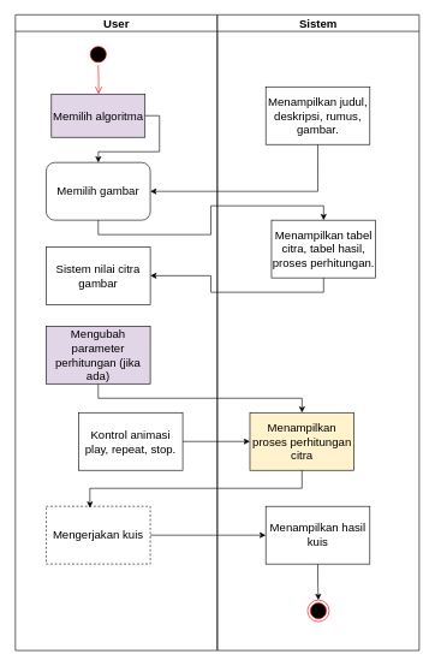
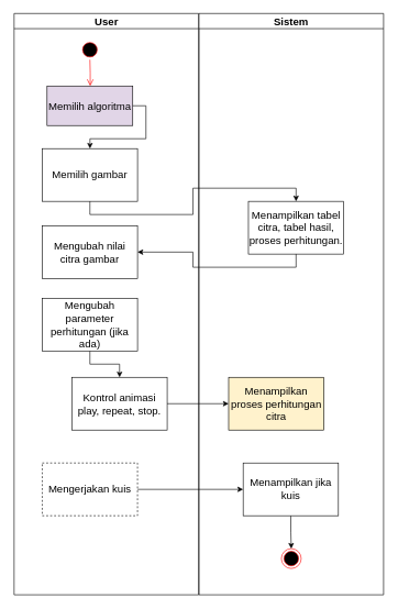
  <mxCell id="0" />
  <mxCell id="1" parent="0" />
  <mxCell id="2" value="User" style="swimlane;whiteSpace=wrap;fontSize=16;" parent="1" vertex="1"><mxGeometry x="20.5" y="20" width="280" height="882" as="geometry" /></mxCell>
  <mxCell id="3" value="" style="ellipse;shape=startState;fillColor=#000000;strokeColor=#ff0000;fontSize=16;" parent="2" vertex="1"><mxGeometry x="100" y="40" width="30" height="30" as="geometry" /></mxCell>
  <mxCell id="4" value="" style="edgeStyle=elbowEdgeStyle;elbow=horizontal;verticalAlign=bottom;endArrow=open;endSize=8;strokeColor=#FF0000;endFill=1;rounded=0;fontSize=16;" parent="2" source="3" target="5" edge="1"><mxGeometry x="100" y="40" as="geometry"><mxPoint x="115" y="110" as="targetPoint" /></mxGeometry></mxCell>
  <mxCell id="5" value="Memilih algoritma" style="fontSize=16;fillColor=#e1d5e7;" parent="2" vertex="1"><mxGeometry x="50" y="110" width="130" height="60" as="geometry" /></mxCell>
- <mxCell id="6" value="Memilih gambar" style="fontSize=16;verticalAlign=middle;whiteSpace=wrap;rounded=1;" parent="2" vertex="1"><mxGeometry x="42.75" y="205" width="144.5" height="80" as="geometry" /></mxCell>
- <mxCell id="7" value="Sistem nilai citra gambar" style="fontSize=16;verticalAlign=middle;whiteSpace=wrap;" parent="2" vertex="1"><mxGeometry x="42.75" y="322" width="144.5" height="80" as="geometry" /></mxCell>
- <mxCell id="8" style="edgeStyle=orthogonalEdgeStyle;rounded=0;orthogonalLoop=1;jettySize=auto;html=1;exitX=0.5;exitY=1;exitDx=0;exitDy=0;" parent="2" source="9" target="16" edge="1"><mxGeometry relative="1" as="geometry" /></mxCell>
- <mxCell id="9" value="Mengubah parameter perhitungan (jika ada)" style="fontSize=16;verticalAlign=middle;whiteSpace=wrap;fillColor=#e1d5e7;" parent="2" vertex="1"><mxGeometry x="42.75" y="432" width="144.5" height="80" as="geometry" /></mxCell>
+ <mxCell id="6" value="Memilih gambar" style="fontSize=16;verticalAlign=middle;whiteSpace=wrap;" parent="2" vertex="1"><mxGeometry x="42.75" y="205" width="144.5" height="80" as="geometry" /></mxCell>
+ <mxCell id="7" value="Mengubah nilai citra gambar" style="fontSize=16;verticalAlign=middle;whiteSpace=wrap;" parent="2" vertex="1"><mxGeometry x="42.75" y="322" width="144.5" height="80" as="geometry" /></mxCell>
+ <mxCell id="8" style="edgeStyle=orthogonalEdgeStyle;rounded=0;orthogonalLoop=1;jettySize=auto;html=1;exitX=0.5;exitY=1;exitDx=0;exitDy=0;entryX=0.5;entryY=0;entryDx=0;entryDy=0;" parent="2" source="9" target="10" edge="1"><mxGeometry relative="1" as="geometry" /></mxCell>
+ <mxCell id="9" value="Mengubah parameter perhitungan (jika ada)" style="fontSize=16;verticalAlign=middle;whiteSpace=wrap;" parent="2" vertex="1"><mxGeometry x="42.75" y="432" width="144.5" height="80" as="geometry" /></mxCell>
  <mxCell id="10" value="Kontrol animasi play, repeat, stop." style="fontSize=16;verticalAlign=middle;whiteSpace=wrap;" parent="2" vertex="1"><mxGeometry x="87.75" y="552" width="144.5" height="80" as="geometry" /></mxCell>
  <mxCell id="11" value="Mengerjakan kuis" style="fontSize=16;verticalAlign=middle;whiteSpace=wrap;dashed=1;" vertex="1" parent="2"><mxGeometry x="42.75" y="682" width="144.5" height="80" as="geometry" /></mxCell>
  <mxCell id="12" value="Sistem" style="swimlane;whiteSpace=wrap;fontSize=16;" parent="1" vertex="1"><mxGeometry x="301" y="20" width="280" height="882" as="geometry" /></mxCell>
  <mxCell id="13" value="" style="ellipse;shape=endState;fillColor=#000000;strokeColor=#ff0000;fontSize=16;" parent="12" vertex="1"><mxGeometry x="125" y="812" width="30" height="30" as="geometry" /></mxCell>
- <mxCell id="14" value="Menampilkan judul, deskripsi, rumus, gambar." style="fontSize=16;verticalAlign=middle;whiteSpace=wrap;" parent="12" vertex="1"><mxGeometry x="67" y="100" width="144.5" height="80" as="geometry" /></mxCell>
  <mxCell id="15" value="Menampilkan tabel citra, tabel hasil, proses perhitungan." style="fontSize=16;verticalAlign=middle;whiteSpace=wrap;" parent="12" vertex="1"><mxGeometry x="75" y="285" width="144.5" height="80" as="geometry" /></mxCell>
  <mxCell id="16" value="Menampilkan proses perhitungan citra" style="fontSize=16;verticalAlign=middle;whiteSpace=wrap;fillColor=#fff2cc;" parent="12" vertex="1"><mxGeometry x="45" y="552" width="144.5" height="80" as="geometry" /></mxCell>
  <mxCell id="17" style="edgeStyle=orthogonalEdgeStyle;rounded=0;orthogonalLoop=1;jettySize=auto;html=1;exitX=0.5;exitY=1;exitDx=0;exitDy=0;entryX=0.5;entryY=0;entryDx=0;entryDy=0;" edge="1" parent="12" source="18" target="13"><mxGeometry relative="1" as="geometry" /></mxCell>
- <mxCell id="18" value="Menampilkan hasil kuis" style="fontSize=16;verticalAlign=middle;whiteSpace=wrap;" vertex="1" parent="12"><mxGeometry x="67" y="682" width="144.5" height="80" as="geometry" /></mxCell>
+ <mxCell id="18" value="Menampilkan jika kuis" style="fontSize=16;verticalAlign=middle;whiteSpace=wrap;" vertex="1" parent="12"><mxGeometry x="67" y="682" width="144.5" height="80" as="geometry" /></mxCell>
  <mxCell id="19" style="edgeStyle=orthogonalEdgeStyle;rounded=0;orthogonalLoop=1;jettySize=auto;html=1;exitX=1;exitY=0.5;exitDx=0;exitDy=0;" parent="1" source="5" target="6" edge="1"><mxGeometry relative="1" as="geometry" /></mxCell>
- <mxCell id="20" style="edgeStyle=orthogonalEdgeStyle;rounded=0;orthogonalLoop=1;jettySize=auto;html=1;exitX=0.5;exitY=1;exitDx=0;exitDy=0;entryX=1;entryY=0.5;entryDx=0;entryDy=0;" parent="1" source="14" target="6" edge="1"><mxGeometry relative="1" as="geometry" /></mxCell>
  <mxCell id="21" style="edgeStyle=orthogonalEdgeStyle;rounded=0;orthogonalLoop=1;jettySize=auto;html=1;exitX=0.5;exitY=1;exitDx=0;exitDy=0;entryX=0.5;entryY=0;entryDx=0;entryDy=0;" parent="1" source="6" target="15" edge="1"><mxGeometry relative="1" as="geometry" /></mxCell>
  <mxCell id="22" style="edgeStyle=orthogonalEdgeStyle;rounded=0;orthogonalLoop=1;jettySize=auto;html=1;exitX=0.5;exitY=1;exitDx=0;exitDy=0;entryX=1;entryY=0.5;entryDx=0;entryDy=0;" parent="1" source="15" target="7" edge="1"><mxGeometry relative="1" as="geometry" /></mxCell>
  <mxCell id="23" style="edgeStyle=orthogonalEdgeStyle;rounded=0;orthogonalLoop=1;jettySize=auto;html=1;exitX=1;exitY=0.5;exitDx=0;exitDy=0;entryX=0;entryY=0.5;entryDx=0;entryDy=0;" parent="1" source="10" target="16" edge="1"><mxGeometry relative="1" as="geometry" /></mxCell>
  <mxCell id="24" style="edgeStyle=orthogonalEdgeStyle;rounded=0;orthogonalLoop=1;jettySize=auto;html=1;exitX=1;exitY=0.5;exitDx=0;exitDy=0;entryX=0;entryY=0.5;entryDx=0;entryDy=0;" edge="1" parent="1" source="11" target="18"><mxGeometry relative="1" as="geometry" /></mxCell>
- <mxCell id="25" style="edgeStyle=orthogonalEdgeStyle;rounded=0;orthogonalLoop=1;jettySize=auto;html=1;exitX=0.5;exitY=1;exitDx=0;exitDy=0;entryX=0.42;entryY=0.025;entryDx=0;entryDy=0;entryPerimeter=0;" edge="1" parent="1" source="16" target="11"><mxGeometry relative="1" as="geometry" /></mxCell>
